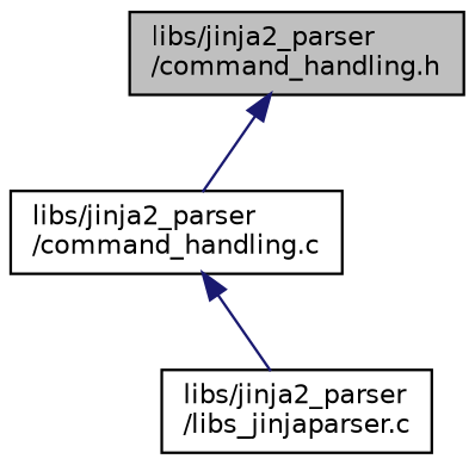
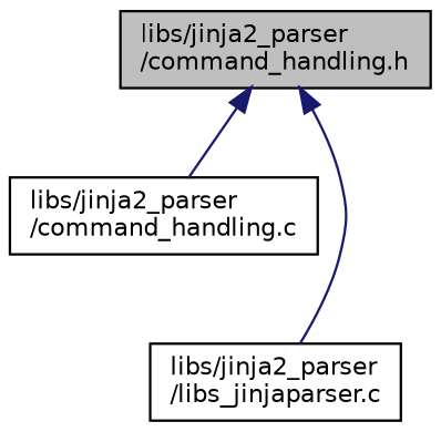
  digraph {
    node [color=black fillcolor=white fontname=Helvetica fontsize=10 shape=record style=filled]
    edge [color=midnightblue dir=back fontname=Helvetica fontsize=10 labelfontname=Helvetica labelfontsize=10 style=solid]
    n1 [fillcolor=grey75 fontcolor=black height=0.2 label="libs/jinja2_parser\l/command_handling.h" width=0.4]
    n2 [height=0.2 label="libs/jinja2_parser\l/command_handling.c" width=0.4]
    n3 [height=0.2 label="libs/jinja2_parser\l/libs_jinjaparser.c" width=0.4]
    n1 -> n2
-   n2 -> n3
+   n1 -> n3
  }
